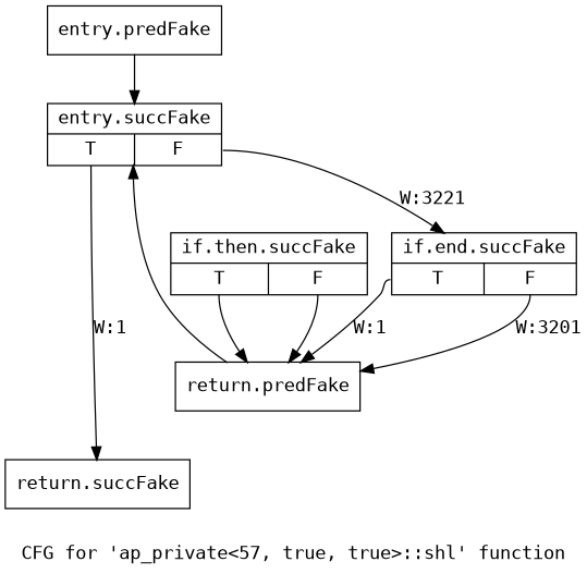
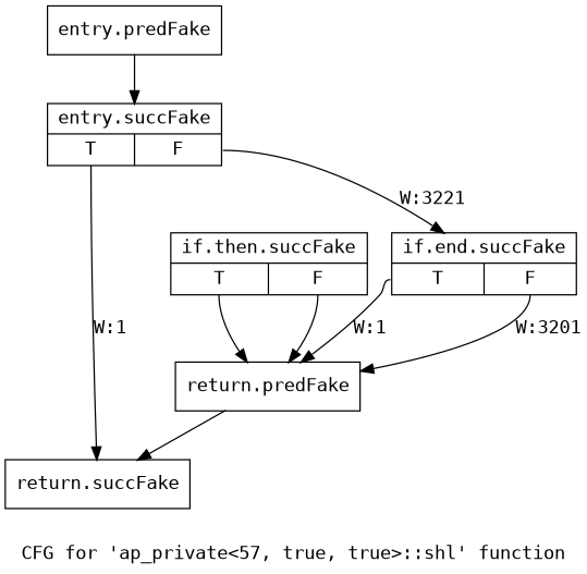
  digraph {
    fontname="DejaVu Sans Mono"
    label="CFG for 'ap_private\<57, true, true\>::shl' function"
    node [fontname="DejaVu Sans Mono" shape=record filename="/tools/Xilinx/Vitis_HLS/2022.1/include/etc/ap_private.h" linenumber=1910]
    edge [execusionnum=3200 filename="/tools/Xilinx/Vitis_HLS/2022.1/include/etc/ap_private.h" fontname="DejaVu Sans Mono" tailport=s0]
    n1 [label="{entry.predFake}" filename="" linenumber=""]
    n2 [label="{entry.succFake|{<s0>T|<s1>F}}" linenumber=1898]
    n3 [label="{if.end.succFake|{<s0>T|<s1>F}}" linenumber=1904]
    n4 [label="{return.succFake}"]
    n5 [label="{if.then.succFake|{<s0>T|<s1>F}}" linenumber=1899]
    n6 [label="{return.predFake}"]
    n1 -> n2
    n2 -> n3 [label="W:3221" tailport=s1]
    n2 -> n4 [execusionnum=0 label="W:1"]
    n3 -> n6 [execusionnum=0 label="W:1"]
    n3 -> n6 [label="W:3201" tailport=s1]
    n5 -> n6 [execusionnum=0]
    n5 -> n6 [execusionnum=0 tailport=s1]
-   n6 -> n2
+   n6 -> n4
  }
